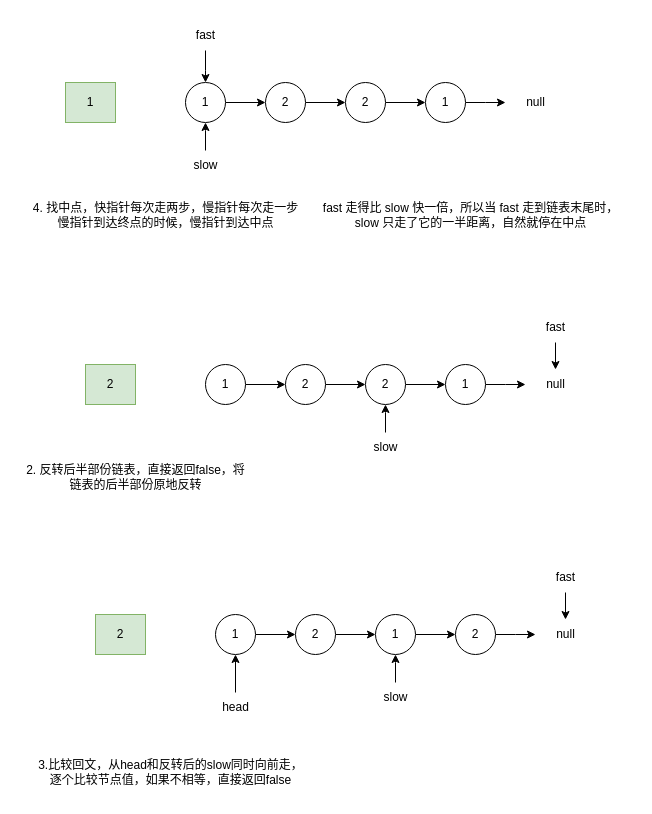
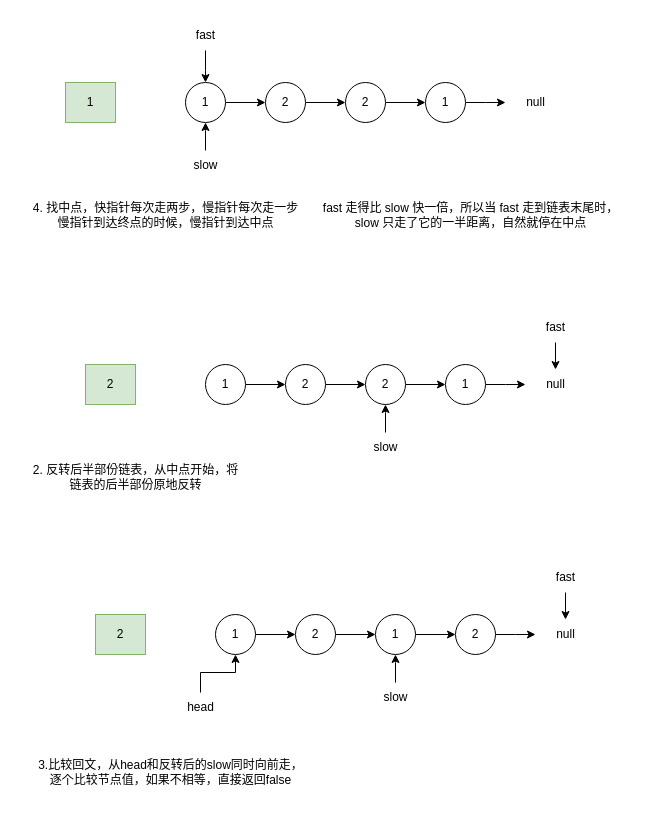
  <mxCell id="0" />
  <mxCell id="1" parent="0" />
  <mxCell id="2" value="" style="edgeStyle=orthogonalEdgeStyle;rounded=0;orthogonalLoop=1;jettySize=auto;html=1;" edge="1" parent="1" source="3" target="5"><mxGeometry relative="1" as="geometry" /></mxCell>
  <mxCell id="3" value="1" style="ellipse;whiteSpace=wrap;html=1;aspect=fixed;" vertex="1" parent="1"><mxGeometry x="185" y="82" width="40" height="40" as="geometry" /></mxCell>
  <mxCell id="4" value="" style="edgeStyle=orthogonalEdgeStyle;rounded=0;orthogonalLoop=1;jettySize=auto;html=1;" edge="1" parent="1" source="5" target="7"><mxGeometry relative="1" as="geometry" /></mxCell>
  <mxCell id="5" value="2" style="ellipse;whiteSpace=wrap;html=1;" vertex="1" parent="1"><mxGeometry x="265" y="82" width="40" height="40" as="geometry" /></mxCell>
  <mxCell id="6" value="" style="edgeStyle=orthogonalEdgeStyle;rounded=0;orthogonalLoop=1;jettySize=auto;html=1;" edge="1" parent="1" source="7" target="9"><mxGeometry relative="1" as="geometry" /></mxCell>
  <mxCell id="7" value="2" style="ellipse;whiteSpace=wrap;html=1;" vertex="1" parent="1"><mxGeometry x="345" y="82" width="40" height="40" as="geometry" /></mxCell>
  <mxCell id="8" value="" style="edgeStyle=orthogonalEdgeStyle;rounded=0;orthogonalLoop=1;jettySize=auto;html=1;" edge="1" parent="1" source="9"><mxGeometry relative="1" as="geometry"><mxPoint x="505" y="102" as="targetPoint" /></mxGeometry></mxCell>
  <mxCell id="9" value="1" style="ellipse;whiteSpace=wrap;html=1;" vertex="1" parent="1"><mxGeometry x="425" y="82" width="40" height="40" as="geometry" /></mxCell>
  <mxCell id="10" value="null" style="text;html=1;align=center;verticalAlign=middle;resizable=0;points=[];autosize=1;strokeColor=none;fillColor=none;" vertex="1" parent="1"><mxGeometry x="515" y="87" width="40" height="30" as="geometry" /></mxCell>
  <mxCell id="11" value="1" style="rounded=0;whiteSpace=wrap;html=1;fillColor=#d5e8d4;strokeColor=#82b366;" vertex="1" parent="1"><mxGeometry x="65" y="82" width="50" height="40" as="geometry" /></mxCell>
  <mxCell id="12" value="" style="edgeStyle=orthogonalEdgeStyle;rounded=0;orthogonalLoop=1;jettySize=auto;html=1;" edge="1" parent="1" source="13"><mxGeometry relative="1" as="geometry"><mxPoint x="205" y="82" as="targetPoint" /></mxGeometry></mxCell>
  <mxCell id="13" value="fast" style="text;html=1;align=center;verticalAlign=middle;resizable=0;points=[];autosize=1;strokeColor=none;fillColor=none;" vertex="1" parent="1"><mxGeometry x="185" y="20" width="40" height="30" as="geometry" /></mxCell>
  <mxCell id="14" value="" style="edgeStyle=orthogonalEdgeStyle;rounded=0;orthogonalLoop=1;jettySize=auto;html=1;" edge="1" parent="1" source="15"><mxGeometry relative="1" as="geometry"><mxPoint x="205" y="122" as="targetPoint" /></mxGeometry></mxCell>
  <mxCell id="15" value="slow" style="text;html=1;align=center;verticalAlign=middle;resizable=0;points=[];autosize=1;strokeColor=none;fillColor=none;" vertex="1" parent="1"><mxGeometry x="180" y="150" width="50" height="30" as="geometry" /></mxCell>
  <mxCell id="16" value="4. 找中点，快指针每次走两步，慢指针每次走一步&lt;div&gt;慢指针到达终点的时候，慢指针到达中点&lt;/div&gt;" style="text;html=1;align=center;verticalAlign=middle;resizable=0;points=[];autosize=1;strokeColor=none;fillColor=none;" vertex="1" parent="1"><mxGeometry x="20" y="195" width="290" height="40" as="geometry" /></mxCell>
  <mxCell id="17" value="fast 走得比 slow 快一倍，所以当 fast 走到链表末尾时，&lt;div&gt;slow 只走了它的一半距离，自然就停在中点&lt;/div&gt;" style="text;html=1;align=center;verticalAlign=middle;resizable=0;points=[];autosize=1;strokeColor=none;fillColor=none;" vertex="1" parent="1"><mxGeometry x="310" y="195" width="320" height="40" as="geometry" /></mxCell>
  <mxCell id="18" value="" style="edgeStyle=orthogonalEdgeStyle;rounded=0;orthogonalLoop=1;jettySize=auto;html=1;" edge="1" parent="1" source="19" target="21"><mxGeometry relative="1" as="geometry" /></mxCell>
  <mxCell id="19" value="1" style="ellipse;whiteSpace=wrap;html=1;aspect=fixed;" vertex="1" parent="1"><mxGeometry x="205" y="364" width="40" height="40" as="geometry" /></mxCell>
  <mxCell id="20" value="" style="edgeStyle=orthogonalEdgeStyle;rounded=0;orthogonalLoop=1;jettySize=auto;html=1;" edge="1" parent="1" source="21" target="23"><mxGeometry relative="1" as="geometry" /></mxCell>
  <mxCell id="21" value="2" style="ellipse;whiteSpace=wrap;html=1;" vertex="1" parent="1"><mxGeometry x="285" y="364" width="40" height="40" as="geometry" /></mxCell>
  <mxCell id="22" value="" style="edgeStyle=orthogonalEdgeStyle;rounded=0;orthogonalLoop=1;jettySize=auto;html=1;" edge="1" parent="1" source="23" target="25"><mxGeometry relative="1" as="geometry" /></mxCell>
  <mxCell id="23" value="2" style="ellipse;whiteSpace=wrap;html=1;" vertex="1" parent="1"><mxGeometry x="365" y="364" width="40" height="40" as="geometry" /></mxCell>
  <mxCell id="24" value="" style="edgeStyle=orthogonalEdgeStyle;rounded=0;orthogonalLoop=1;jettySize=auto;html=1;" edge="1" parent="1" source="25"><mxGeometry relative="1" as="geometry"><mxPoint x="525" y="384" as="targetPoint" /></mxGeometry></mxCell>
  <mxCell id="25" value="1" style="ellipse;whiteSpace=wrap;html=1;" vertex="1" parent="1"><mxGeometry x="445" y="364" width="40" height="40" as="geometry" /></mxCell>
  <mxCell id="26" value="null" style="text;html=1;align=center;verticalAlign=middle;resizable=0;points=[];autosize=1;strokeColor=none;fillColor=none;" vertex="1" parent="1"><mxGeometry x="535" y="369" width="40" height="30" as="geometry" /></mxCell>
  <mxCell id="27" value="2" style="rounded=0;whiteSpace=wrap;html=1;fillColor=#d5e8d4;strokeColor=#82b366;" vertex="1" parent="1"><mxGeometry x="85" y="364" width="50" height="40" as="geometry" /></mxCell>
  <mxCell id="28" value="" style="edgeStyle=orthogonalEdgeStyle;rounded=0;orthogonalLoop=1;jettySize=auto;html=1;" edge="1" parent="1" source="29" target="26"><mxGeometry relative="1" as="geometry" /></mxCell>
  <mxCell id="29" value="fast" style="text;html=1;align=center;verticalAlign=middle;resizable=0;points=[];autosize=1;strokeColor=none;fillColor=none;" vertex="1" parent="1"><mxGeometry x="535" y="312" width="40" height="30" as="geometry" /></mxCell>
  <mxCell id="30" value="" style="edgeStyle=orthogonalEdgeStyle;rounded=0;orthogonalLoop=1;jettySize=auto;html=1;" edge="1" parent="1"><mxGeometry relative="1" as="geometry"><mxPoint x="385" y="432" as="sourcePoint" /><mxPoint x="385" y="404" as="targetPoint" /><Array as="points"><mxPoint x="385" y="412" /><mxPoint x="385" y="412" /></Array></mxGeometry></mxCell>
  <mxCell id="31" value="slow" style="text;html=1;align=center;verticalAlign=middle;resizable=0;points=[];autosize=1;strokeColor=none;fillColor=none;" vertex="1" parent="1"><mxGeometry x="360" y="432" width="50" height="30" as="geometry" /></mxCell>
- <mxCell id="32" value="2. 反转后半部份链表，直接返回false，将&lt;div&gt;链表的后半部份原地反转&lt;/div&gt;" style="text;html=1;align=center;verticalAlign=middle;resizable=0;points=[];autosize=1;strokeColor=none;fillColor=none;" vertex="1" parent="1"><mxGeometry x="20" y="457" width="230" height="40" as="geometry" /></mxCell>
+ <mxCell id="32" value="2. 反转后半部份链表，从中点开始，将&lt;div&gt;链表的后半部份原地反转&lt;/div&gt;" style="text;html=1;align=center;verticalAlign=middle;resizable=0;points=[];autosize=1;strokeColor=none;fillColor=none;" vertex="1" parent="1"><mxGeometry x="20" y="457" width="230" height="40" as="geometry" /></mxCell>
  <mxCell id="33" value="" style="edgeStyle=orthogonalEdgeStyle;rounded=0;orthogonalLoop=1;jettySize=auto;html=1;" edge="1" parent="1" source="34" target="36"><mxGeometry relative="1" as="geometry" /></mxCell>
  <mxCell id="34" value="1" style="ellipse;whiteSpace=wrap;html=1;aspect=fixed;" vertex="1" parent="1"><mxGeometry x="215" y="614" width="40" height="40" as="geometry" /></mxCell>
  <mxCell id="35" value="" style="edgeStyle=orthogonalEdgeStyle;rounded=0;orthogonalLoop=1;jettySize=auto;html=1;" edge="1" parent="1" source="36" target="38"><mxGeometry relative="1" as="geometry" /></mxCell>
  <mxCell id="36" value="2" style="ellipse;whiteSpace=wrap;html=1;" vertex="1" parent="1"><mxGeometry x="295" y="614" width="40" height="40" as="geometry" /></mxCell>
  <mxCell id="37" value="" style="edgeStyle=orthogonalEdgeStyle;rounded=0;orthogonalLoop=1;jettySize=auto;html=1;" edge="1" parent="1" source="38" target="40"><mxGeometry relative="1" as="geometry" /></mxCell>
  <mxCell id="38" value="1" style="ellipse;whiteSpace=wrap;html=1;" vertex="1" parent="1"><mxGeometry x="375" y="614" width="40" height="40" as="geometry" /></mxCell>
  <mxCell id="39" value="" style="edgeStyle=orthogonalEdgeStyle;rounded=0;orthogonalLoop=1;jettySize=auto;html=1;" edge="1" parent="1" source="40"><mxGeometry relative="1" as="geometry"><mxPoint x="535" y="634" as="targetPoint" /></mxGeometry></mxCell>
  <mxCell id="40" value="2" style="ellipse;whiteSpace=wrap;html=1;" vertex="1" parent="1"><mxGeometry x="455" y="614" width="40" height="40" as="geometry" /></mxCell>
  <mxCell id="41" value="null" style="text;html=1;align=center;verticalAlign=middle;resizable=0;points=[];autosize=1;strokeColor=none;fillColor=none;" vertex="1" parent="1"><mxGeometry x="545" y="619" width="40" height="30" as="geometry" /></mxCell>
  <mxCell id="42" value="2" style="rounded=0;whiteSpace=wrap;html=1;fillColor=#d5e8d4;strokeColor=#82b366;" vertex="1" parent="1"><mxGeometry x="95" y="614" width="50" height="40" as="geometry" /></mxCell>
  <mxCell id="43" value="" style="edgeStyle=orthogonalEdgeStyle;rounded=0;orthogonalLoop=1;jettySize=auto;html=1;" edge="1" parent="1" source="44" target="41"><mxGeometry relative="1" as="geometry" /></mxCell>
  <mxCell id="44" value="fast" style="text;html=1;align=center;verticalAlign=middle;resizable=0;points=[];autosize=1;strokeColor=none;fillColor=none;" vertex="1" parent="1"><mxGeometry x="545" y="562" width="40" height="30" as="geometry" /></mxCell>
  <mxCell id="45" value="" style="edgeStyle=orthogonalEdgeStyle;rounded=0;orthogonalLoop=1;jettySize=auto;html=1;" edge="1" parent="1"><mxGeometry relative="1" as="geometry"><mxPoint x="395" y="682" as="sourcePoint" /><mxPoint x="395" y="654" as="targetPoint" /><Array as="points"><mxPoint x="395" y="662" /><mxPoint x="395" y="662" /></Array></mxGeometry></mxCell>
  <mxCell id="46" value="slow" style="text;html=1;align=center;verticalAlign=middle;resizable=0;points=[];autosize=1;strokeColor=none;fillColor=none;" vertex="1" parent="1"><mxGeometry x="370" y="682" width="50" height="30" as="geometry" /></mxCell>
  <mxCell id="47" value="3.比较回文，从head和反转后的slow同时向前走，&lt;div&gt;逐个比较节点值，如果不相等，直接返回false&lt;/div&gt;" style="text;html=1;align=center;verticalAlign=middle;resizable=0;points=[];autosize=1;strokeColor=none;fillColor=none;" vertex="1" parent="1"><mxGeometry y="752" width="290" height="40" as="geometry" x="25" /></mxCell>
  <mxCell id="48" value="" style="edgeStyle=orthogonalEdgeStyle;rounded=0;orthogonalLoop=1;jettySize=auto;html=1;" edge="1" parent="1" source="49" target="34"><mxGeometry relative="1" as="geometry" /></mxCell>
- <mxCell id="49" value="head" style="text;html=1;align=center;verticalAlign=middle;resizable=0;points=[];autosize=1;strokeColor=none;fillColor=none;" vertex="1" parent="1"><mxGeometry x="210" y="692" width="50" height="30" as="geometry" /></mxCell>
+ <mxCell id="49" value="head" style="text;html=1;align=center;verticalAlign=middle;resizable=0;points=[];autosize=1;strokeColor=none;fillColor=none;" vertex="1" parent="1"><mxGeometry x="175" y="692" width="50" height="30" as="geometry" /></mxCell>
